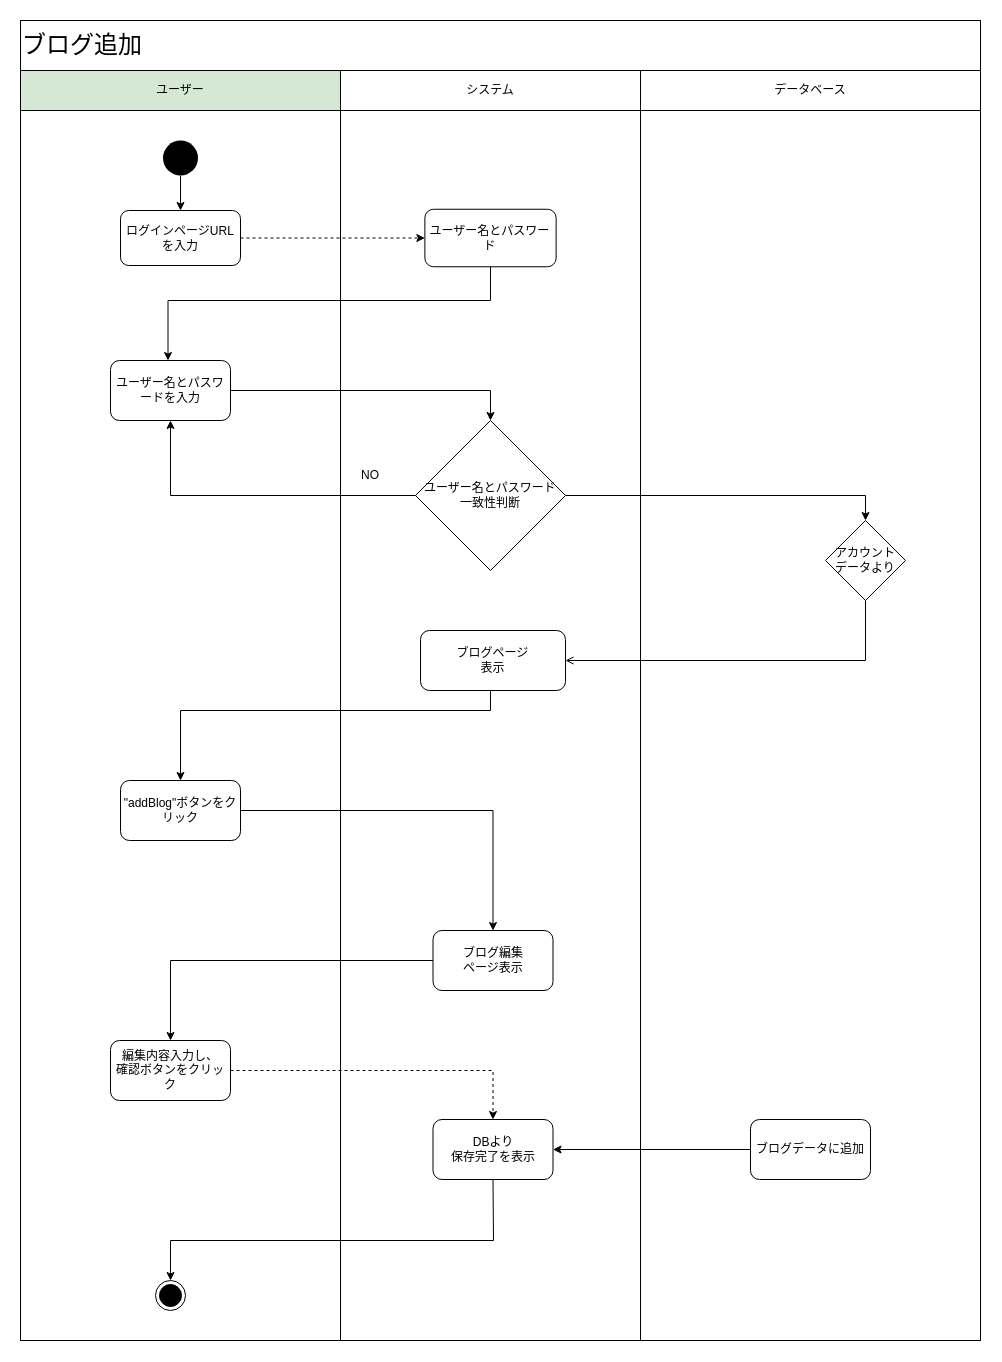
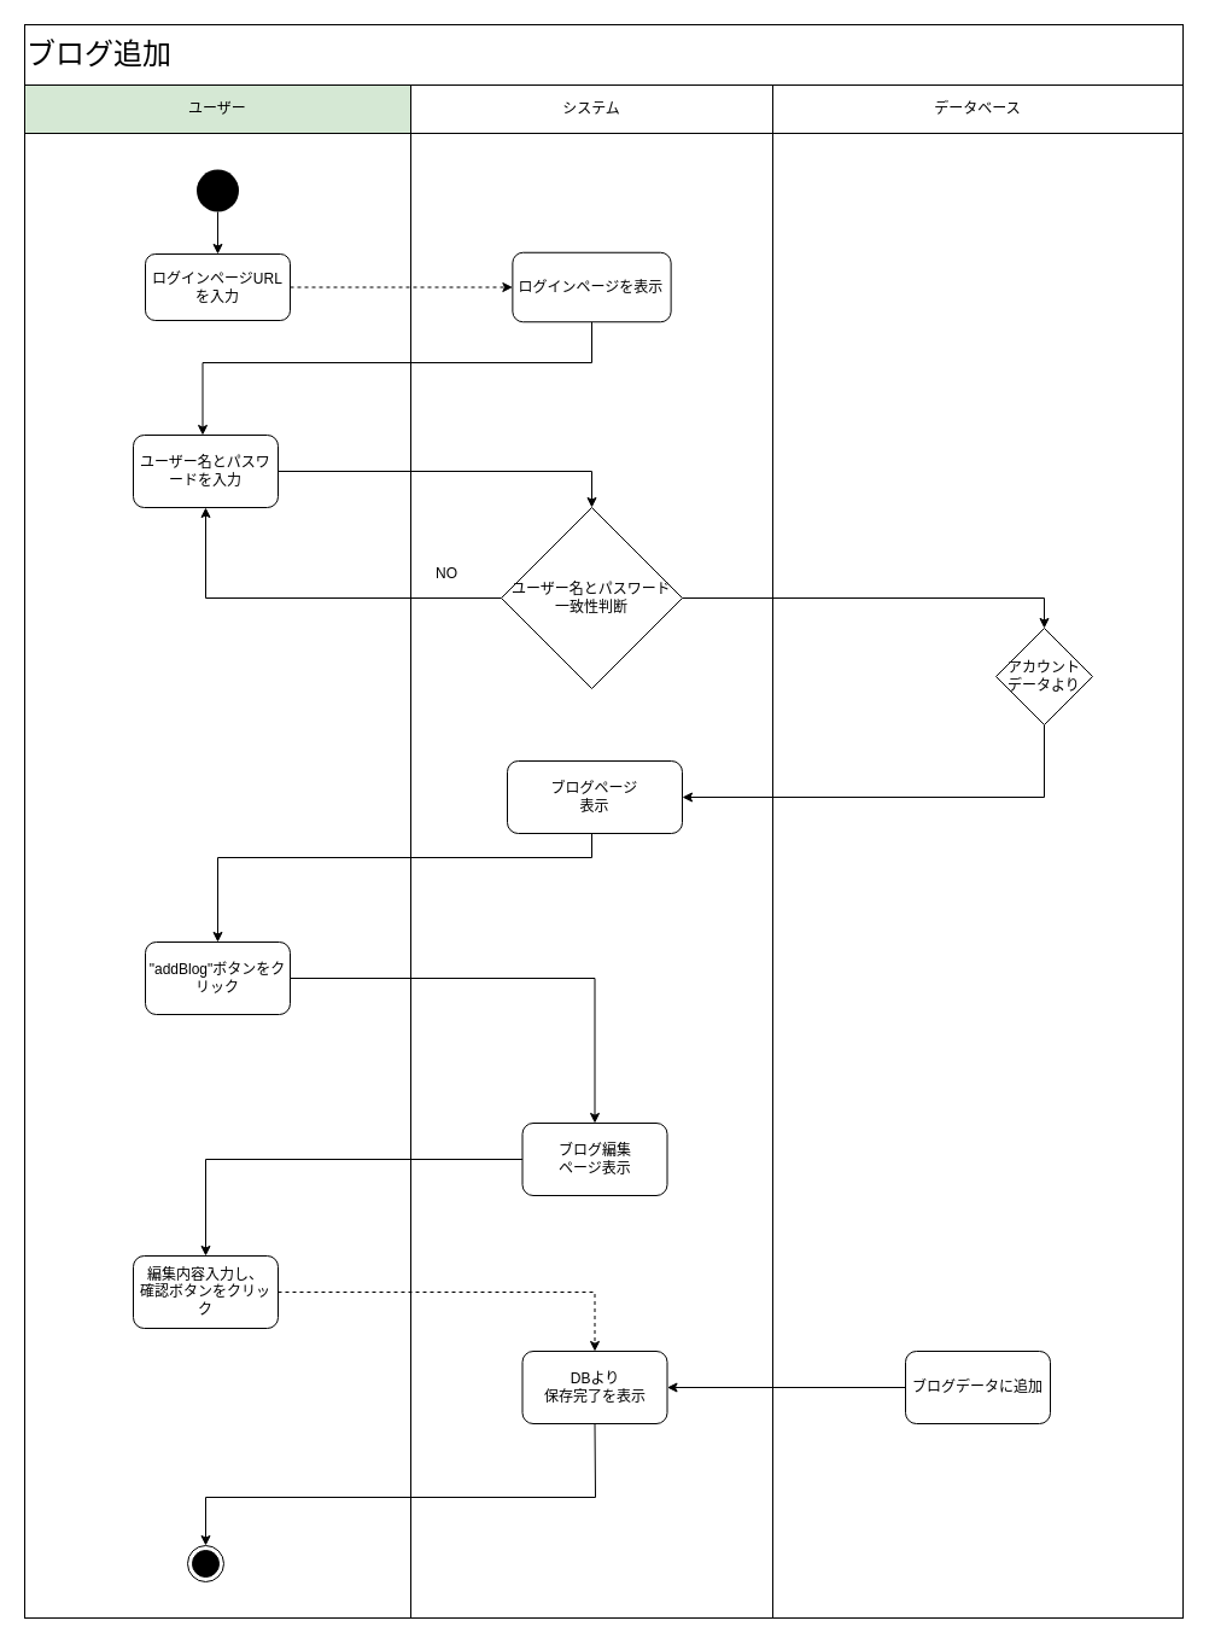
  <mxCell id="0" />
  <mxCell id="1" parent="0" />
  <mxCell id="2" value="" style="rounded=0;whiteSpace=wrap;html=1;direction=south;" parent="1" vertex="1"><mxGeometry x="340" y="110" width="300" height="1230" as="geometry" /></mxCell>
  <mxCell id="3" value="" style="rounded=0;whiteSpace=wrap;html=1;direction=south;" parent="1" vertex="1"><mxGeometry x="20" y="110" width="320" height="1230" as="geometry" /></mxCell>
  <mxCell id="4" value="" style="rounded=0;whiteSpace=wrap;html=1;direction=south;" parent="1" vertex="1"><mxGeometry x="640" y="110" width="340" height="1230" as="geometry" /></mxCell>
  <mxCell id="5" value="ユーザー" style="rounded=0;whiteSpace=wrap;html=1;direction=south;fillColor=#d5e8d4;" parent="1" vertex="1"><mxGeometry x="20" y="70" width="320" height="40" as="geometry" /></mxCell>
  <mxCell id="6" value="システム" style="rounded=0;whiteSpace=wrap;html=1;" parent="1" vertex="1"><mxGeometry x="340" y="70" width="300" height="40" as="geometry" /></mxCell>
  <mxCell id="7" value="データベース" style="rounded=0;whiteSpace=wrap;html=1;" parent="1" vertex="1"><mxGeometry x="640" y="70" width="340" height="40" as="geometry" /></mxCell>
  <mxCell id="8" value="" style="edgeStyle=orthogonalEdgeStyle;rounded=0;orthogonalLoop=1;jettySize=auto;html=1;" parent="1" source="9" target="11" edge="1"><mxGeometry relative="1" as="geometry" /></mxCell>
  <mxCell id="9" value="" style="ellipse;fillColor=#000000;strokeColor=none;" parent="1" vertex="1"><mxGeometry x="162.5" y="140" width="35" height="35" as="geometry" /></mxCell>
  <mxCell id="10" style="edgeStyle=orthogonalEdgeStyle;rounded=0;orthogonalLoop=1;jettySize=auto;html=1;entryX=0;entryY=0.5;entryDx=0;entryDy=0;dashed=1;" parent="1" source="11" target="14" edge="1"><mxGeometry relative="1" as="geometry" /></mxCell>
  <mxCell id="11" value="ログインページURLを入力" style="rounded=1;whiteSpace=wrap;html=1;" parent="1" vertex="1"><mxGeometry x="120" y="210" width="120" height="55" as="geometry" /></mxCell>
  <mxCell id="12" style="edgeStyle=orthogonalEdgeStyle;rounded=0;orthogonalLoop=1;jettySize=auto;html=1;entryX=0.5;entryY=0;entryDx=0;entryDy=0;exitX=0.5;exitY=1;exitDx=0;exitDy=0;" parent="1" source="14" edge="1"><mxGeometry relative="1" as="geometry"><Array as="points"><mxPoint x="490" y="300" /><mxPoint x="168" y="300" /></Array><mxPoint x="167.5" y="360" as="targetPoint" /></mxGeometry></mxCell>
  <mxCell id="13" value="ユーザー名とパスワードを入力" style="rounded=1;whiteSpace=wrap;html=1;" parent="1" vertex="1"><mxGeometry x="110" y="360" width="120" height="60" as="geometry" /></mxCell>
- <mxCell id="14" value="ユーザー名とパスワード" style="rounded=1;whiteSpace=wrap;html=1;" parent="1" vertex="1"><mxGeometry x="424.38" y="208.75" width="131.25" height="57.5" as="geometry" /></mxCell>
+ <mxCell id="14" value="ログインページを表示" style="rounded=1;whiteSpace=wrap;html=1;" parent="1" vertex="1"><mxGeometry x="424.38" y="208.75" width="131.25" height="57.5" as="geometry" /></mxCell>
  <mxCell id="15" style="edgeStyle=orthogonalEdgeStyle;rounded=0;orthogonalLoop=1;jettySize=auto;html=1;entryX=0.5;entryY=0;entryDx=0;entryDy=0;exitX=1;exitY=0.5;exitDx=0;exitDy=0;" parent="1" source="13" target="22" edge="1"><mxGeometry relative="1" as="geometry"><mxPoint x="295" y="530" as="sourcePoint" /><mxPoint x="418.75" y="530" as="targetPoint" /></mxGeometry></mxCell>
  <mxCell id="16" style="edgeStyle=orthogonalEdgeStyle;rounded=0;orthogonalLoop=1;jettySize=auto;html=1;entryX=0.5;entryY=0;entryDx=0;entryDy=0;exitX=1;exitY=0.5;exitDx=0;exitDy=0;" parent="1" source="22" target="25" edge="1"><mxGeometry relative="1" as="geometry" /></mxCell>
  <mxCell id="17" style="edgeStyle=orthogonalEdgeStyle;rounded=0;orthogonalLoop=1;jettySize=auto;html=1;entryX=0.5;entryY=0;entryDx=0;entryDy=0;exitX=0.5;exitY=1;exitDx=0;exitDy=0;" parent="1" source="23" target="28" edge="1"><mxGeometry relative="1" as="geometry"><mxPoint x="200" y="890" as="targetPoint" /><Array as="points"><mxPoint x="490" y="710" /><mxPoint x="180" y="710" /></Array><mxPoint x="510" y="820" as="sourcePoint" /></mxGeometry></mxCell>
  <mxCell id="18" value="" style="edgeStyle=orthogonalEdgeStyle;rounded=0;orthogonalLoop=1;jettySize=auto;html=1;startArrow=none;exitX=0;exitY=0.5;exitDx=0;exitDy=0;entryX=0;entryY=0.5;entryDx=0;entryDy=0;" parent="1" edge="1"><mxGeometry relative="1" as="geometry"><mxPoint x="445" y="755" as="targetPoint" /><mxPoint x="445" y="755" as="sourcePoint" /></mxGeometry></mxCell>
  <mxCell id="19" value="NO" style="text;html=1;strokeColor=none;fillColor=none;align=center;verticalAlign=middle;whiteSpace=wrap;rounded=0;" parent="1" vertex="1"><mxGeometry x="340" y="460" width="60" height="30" as="geometry" /></mxCell>
  <mxCell id="20" value="" style="ellipse;html=1;shape=endState;fillColor=#000000;strokeColor=#000000;" parent="1" vertex="1"><mxGeometry x="155" y="1280" width="30" height="30" as="geometry" /></mxCell>
  <mxCell id="21" value="" style="edgeStyle=orthogonalEdgeStyle;rounded=0;orthogonalLoop=1;jettySize=auto;html=1;entryX=0.5;entryY=1;entryDx=0;entryDy=0;" parent="1" source="22" target="13" edge="1"><mxGeometry relative="1" as="geometry" /></mxCell>
  <mxCell id="22" value="ユーザー名とパスワード&lt;br&gt;一致性判断" style="rhombus;whiteSpace=wrap;html=1;" parent="1" vertex="1"><mxGeometry x="415" y="420" width="150" height="150" as="geometry" /></mxCell>
  <mxCell id="23" value="ブログページ&lt;br&gt;表示" style="rounded=1;whiteSpace=wrap;html=1;" parent="1" vertex="1"><mxGeometry x="420" y="630" width="145" height="60" as="geometry" /></mxCell>
- <mxCell id="24" style="edgeStyle=orthogonalEdgeStyle;rounded=0;orthogonalLoop=1;jettySize=auto;html=1;entryX=1;entryY=0.5;entryDx=0;entryDy=0;exitX=0.5;exitY=1;exitDx=0;exitDy=0;endArrow=open;" parent="1" source="25" target="23" edge="1"><mxGeometry relative="1" as="geometry"><mxPoint x="750" y="665" as="targetPoint" /></mxGeometry></mxCell>
+ <mxCell id="24" style="edgeStyle=orthogonalEdgeStyle;rounded=0;orthogonalLoop=1;jettySize=auto;html=1;entryX=1;entryY=0.5;entryDx=0;entryDy=0;exitX=0.5;exitY=1;exitDx=0;exitDy=0;" parent="1" source="25" target="23" edge="1"><mxGeometry relative="1" as="geometry"><mxPoint x="750" y="665" as="targetPoint" /></mxGeometry></mxCell>
  <mxCell id="25" value="アカウント&lt;br&gt;データより" style="rhombus;whiteSpace=wrap;html=1;" parent="1" vertex="1"><mxGeometry x="825" y="520" width="80" height="80" as="geometry" /></mxCell>
  <mxCell id="26" value="&lt;font style=&quot;font-size: 24px;&quot;&gt;ブログ追加&lt;/font&gt;" style="rounded=0;whiteSpace=wrap;html=1;align=left;" parent="1" vertex="1"><mxGeometry x="20" y="20" width="960" height="50" as="geometry" /></mxCell>
  <mxCell id="27" style="edgeStyle=orthogonalEdgeStyle;rounded=0;orthogonalLoop=1;jettySize=auto;html=1;entryX=0.5;entryY=0;entryDx=0;entryDy=0;" parent="1" source="28" target="30" edge="1"><mxGeometry relative="1" as="geometry" /></mxCell>
  <mxCell id="28" value="&quot;addBlog&quot;ボタンをクリック" style="rounded=1;whiteSpace=wrap;html=1;" parent="1" vertex="1"><mxGeometry x="120" y="780" width="120" height="60" as="geometry" /></mxCell>
  <mxCell id="29" style="edgeStyle=orthogonalEdgeStyle;rounded=0;orthogonalLoop=1;jettySize=auto;html=1;entryX=0.5;entryY=0;entryDx=0;entryDy=0;" parent="1" source="30" target="32" edge="1"><mxGeometry relative="1" as="geometry" /></mxCell>
  <mxCell id="30" value="ブログ編集&lt;br&gt;ページ表示" style="rounded=1;whiteSpace=wrap;html=1;" parent="1" vertex="1"><mxGeometry x="432.5" y="930" width="120" height="60" as="geometry" /></mxCell>
  <mxCell id="31" style="edgeStyle=orthogonalEdgeStyle;rounded=0;orthogonalLoop=1;jettySize=auto;html=1;entryX=0.5;entryY=0;entryDx=0;entryDy=0;dashed=1;" parent="1" source="32" target="33" edge="1"><mxGeometry relative="1" as="geometry" /></mxCell>
  <mxCell id="32" value="編集内容入力し、&lt;br&gt;確認ボタンをクリック" style="rounded=1;whiteSpace=wrap;html=1;" parent="1" vertex="1"><mxGeometry x="110" y="1040" width="120" height="60" as="geometry" /></mxCell>
  <mxCell id="33" value="DBより&lt;br&gt;保存完了を表示" style="rounded=1;whiteSpace=wrap;html=1;" parent="1" vertex="1"><mxGeometry x="432.5" y="1119" width="120" height="60" as="geometry" /></mxCell>
  <mxCell id="34" value="ブログデータに追加" style="rounded=1;whiteSpace=wrap;html=1;" vertex="1" parent="1"><mxGeometry x="750" y="1119" width="120" height="60" as="geometry" /></mxCell>
  <mxCell id="35" value="" style="endArrow=classic;html=1;rounded=0;exitX=0;exitY=0.5;exitDx=0;exitDy=0;entryX=1;entryY=0.5;entryDx=0;entryDy=0;" edge="1" parent="1" source="34" target="33"><mxGeometry width="50" height="50" relative="1" as="geometry"><mxPoint x="510" y="1070" as="sourcePoint" /><mxPoint x="560" y="1020" as="targetPoint" /></mxGeometry></mxCell>
  <mxCell id="36" value="" style="endArrow=classic;html=1;rounded=0;entryX=0.5;entryY=0;entryDx=0;entryDy=0;exitX=0.5;exitY=1;exitDx=0;exitDy=0;" edge="1" parent="1" source="33" target="20"><mxGeometry width="50" height="50" relative="1" as="geometry"><mxPoint x="430" y="1190" as="sourcePoint" /><mxPoint x="480" y="1140" as="targetPoint" /><Array as="points"><mxPoint x="493" y="1240" /><mxPoint x="170" y="1240" /></Array></mxGeometry></mxCell>
